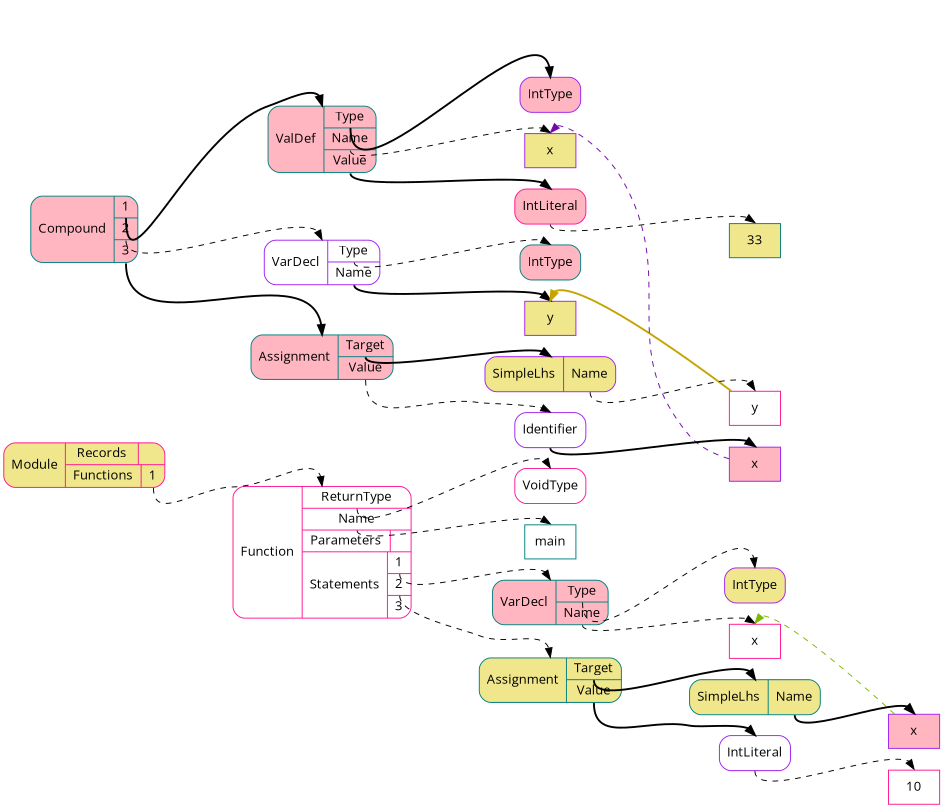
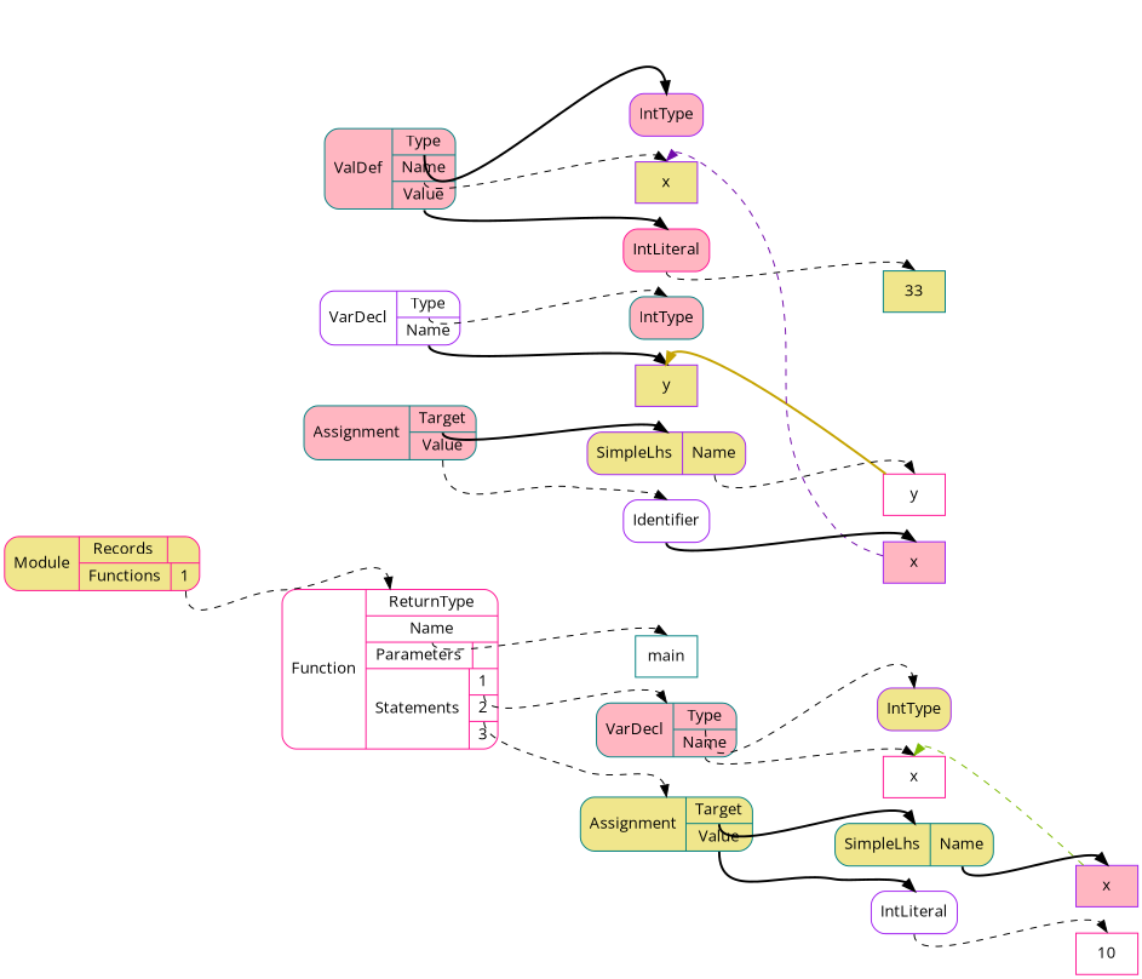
  digraph {
    fontname="Open Sans"
    nodesep=0.3
    ordering=out
    rankdir=LR
    ranksep=1
    node [color=purple fillcolor=white fontname="Open Sans" shape=Mrecord style=filled]
    edge [fontname="Open Sans" headport=n style=dashed tailport="p0:s"]
-   n1 [color=deeppink label=VoidType]
    n2 [color=teal label=main shape=box]
    n3 [fillcolor=khaki label=IntType]
    n4 [color=deeppink label=x shape=box]
    n5 [color=teal fillcolor=lightpink label="{VarDecl|{<p0>Type|<p1>Name}}"]
    n6 [fillcolor=lightpink label=x shape=box]
    n7 [color=teal fillcolor=khaki label="{SimpleLhs|{<p0>Name}}"]
    n8 [color=deeppink label=10 shape=box]
    n9 [label=IntLiteral]
    n10 [color=teal fillcolor=khaki label="{Assignment|{<p0>Target|<p1>Value}}"]
    n11 [fillcolor=lightpink label=IntType]
    n12 [fillcolor=khaki label=x shape=box]
    n13 [color=teal fillcolor=khaki label=33 shape=box]
    n14 [color=deeppink fillcolor=lightpink label=IntLiteral]
    n15 [color=teal fillcolor=lightpink label="{ValDef|{<p0>Type|<p1>Name|<p2>Value}}"]
    n16 [color=teal fillcolor=lightpink label=IntType]
    n17 [fillcolor=khaki label=y shape=box]
    n18 [label="{VarDecl|{<p0>Type|<p1>Name}}"]
    n19 [color=deeppink label=y shape=box]
    n20 [fillcolor=khaki label="{SimpleLhs|{<p0>Name}}"]
    n21 [fillcolor=lightpink label=x shape=box]
    n22 [label=Identifier]
    n23 [color=teal fillcolor=lightpink label="{Assignment|{<p0>Target|<p1>Value}}"]
-   n24 [color=teal fillcolor=lightpink label="{Compound|{<p0>1|<p1>2|<p2>3}}"]
    n25 [color=deeppink label="{Function|{<p0>ReturnType|<p1>Name|{Parameters|{}}|{Statements|{<p3_0>1|<p3_1>2|<p3_2>3}}}}"]
    n26 [color=deeppink fillcolor=khaki label="{Module|{{Records|{}}|{Functions|{<p1_0>1}}}}"]
    n5 -> n3
    n5 -> n4 [tailport="p1:s"]
    n6 -> n4 [color="#7BB800" constraint=false]
    n7 -> n6 [style=bold]
    n9 -> n8 [tailport=s]
    n10 -> n7 [style=bold]
    n10 -> n9 [style=bold tailport="p1:s"]
    n14 -> n13 [tailport=s]
    n15 -> n11 [style=bold]
    n15 -> n12 [tailport="p1:s"]
    n15 -> n14 [style=bold tailport="p2:s"]
    n18 -> n16
    n18 -> n17 [style=bold tailport="p1:s"]
    n19 -> n17 [color="#C5A300" constraint=false style=bold]
    n20 -> n19
    n21 -> n12 [color="#7109AA" constraint=false]
    n22 -> n21 [style=bold tailport=s]
    n23 -> n20 [style=bold]
    n23 -> n22 [tailport="p1:s"]
-   n24 -> n15 [style=bold]
-   n24 -> n18 [tailport="p1:s"]
-   n24 -> n23 [style=bold tailport="p2:s"]
-   n25 -> n1
    n25 -> n2 [tailport="p1:s"]
    n25 -> n5 [tailport="p3_0:s"]
    n25 -> n10 [tailport="p3_1:s"]
    n26 -> n25 [tailport="p1_0:s"]
  }
